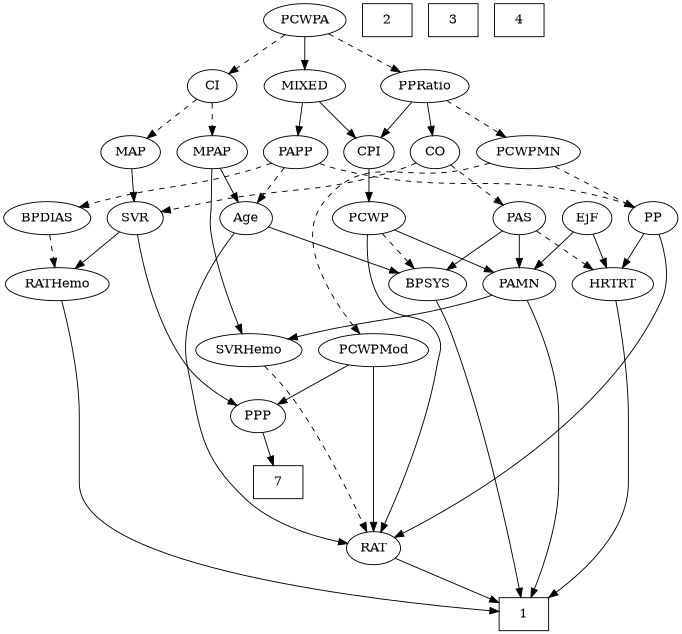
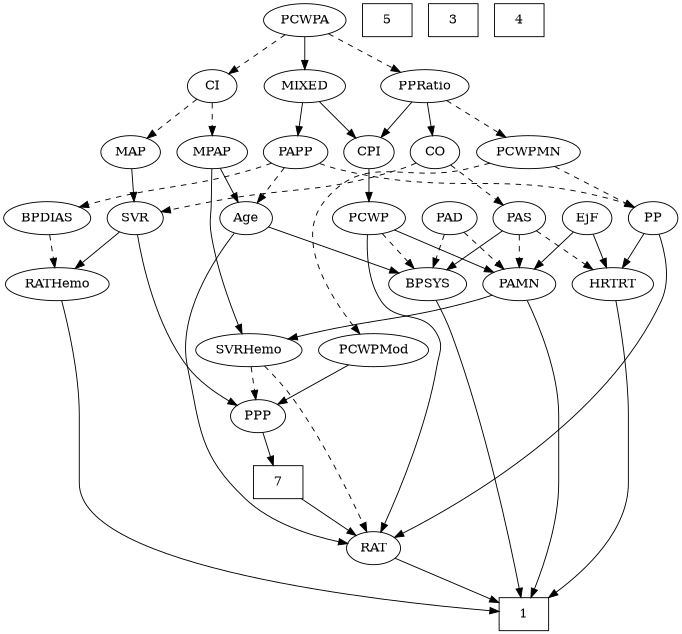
  strict digraph {
    edge [style=solid]
    1 [height=0.5 shape=box width=0.75]
-   2 [height=0.5 shape=box width=0.75]
+   2 [height=0.5 shape=box width=0.75 label=5]
    3 [height=0.5 shape=box width=0.75]
    4 [height=0.5 shape=box width=0.75]
    n5 [height=0.5 label=7 shape=box width=0.75]
    Age [height=0.5 width=0.75]
    BPSYS [height=0.5 width=1.0471]
    RAT [height=0.5 width=0.75827]
    EjF [height=0.5 width=0.75]
    PAMN [height=0.5 width=1.011]
    HRTRT [height=0.5 width=1.1013]
    SVRHemo [height=0.5 width=1.3902]
+   PAD [height=0.5 width=0.79437]
    MIXED [height=0.5 width=1.1193]
    CPI [height=0.5 width=0.75]
    PAPP [height=0.5 width=0.88464]
    PCWP [height=0.5 width=0.97491]
    PP [height=0.5 width=0.75]
    BPDIAS [height=0.5 width=1.1735]
    PAS [height=0.5 width=0.75]
    RATHemo [height=0.5 width=1.3721]
    MPAP [height=0.5 width=0.97491]
    PPP [height=0.5 width=0.75]
    CO [height=0.5 width=0.75]
    SVR [height=0.5 width=0.77632]
    PCWPMod [height=0.5 width=1.4443]
    PCWPA [height=0.5 width=1.1555]
    PPRatio [height=0.5 width=1.1013]
    CI [height=0.5 width=0.75]
    PCWPMN [height=0.5 width=1.3902]
    MAP [height=0.5 width=0.84854]
    Age -> BPSYS
    Age -> RAT
    BPSYS -> 1
    RAT -> 1
    EjF -> PAMN
    EjF -> HRTRT
    PAMN -> 1
    PAMN -> SVRHemo
    HRTRT -> 1
    SVRHemo -> RAT [style=dashed]
+   SVRHemo -> PPP [style=dashed]
+   PAD -> BPSYS [style=dashed]
+   PAD -> PAMN [style=dashed]
    MIXED -> CPI
    MIXED -> PAPP
    CPI -> PCWP
    PAPP -> Age [style=dashed]
    PAPP -> PP [style=dashed]
    PAPP -> BPDIAS [style=dashed]
    PCWP -> BPSYS [style=dashed]
    PCWP -> RAT
    PCWP -> PAMN
    PP -> RAT
    PP -> HRTRT
    BPDIAS -> RATHemo [style=dashed]
    PAS -> BPSYS
-   PAS -> PAMN
+   PAS -> PAMN [style=dashed]
    PAS -> HRTRT [style=dashed]
    RATHemo -> 1
    MPAP -> Age
    MPAP -> SVRHemo
    PPP -> n5
    CO -> PAS [style=dashed]
    CO -> SVR [style=dashed]
    SVR -> RATHemo
    SVR -> PPP
-   PCWPMod -> RAT
+   n5 -> RAT
    PCWPMod -> PPP
    PCWPA -> MIXED
    PCWPA -> PPRatio [style=dashed]
    PCWPA -> CI [style=dashed]
    PPRatio -> CPI
    PPRatio -> CO
    PPRatio -> PCWPMN [style=dashed]
    CI -> MPAP [style=dashed]
    CI -> MAP [style=dashed]
    PCWPMN -> PP [style=dashed]
    PCWPMN -> PCWPMod [style=dashed]
    MAP -> SVR
  }
